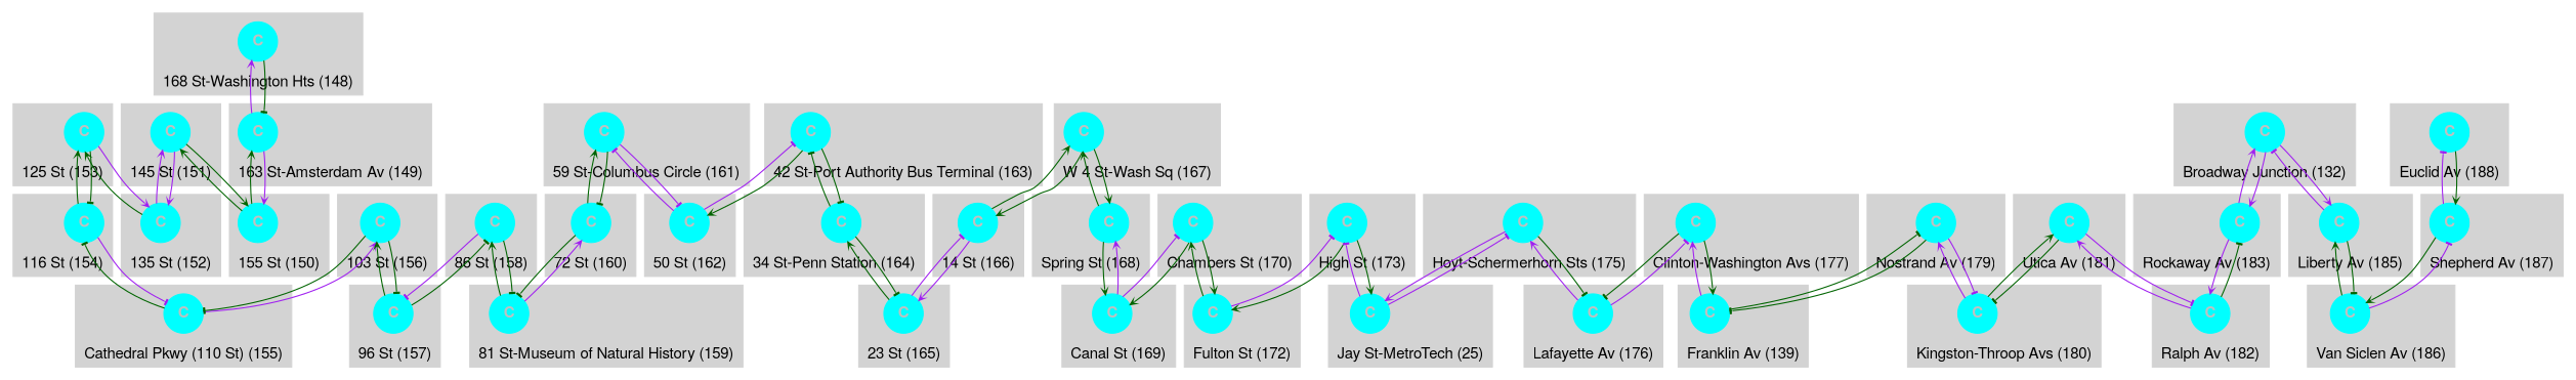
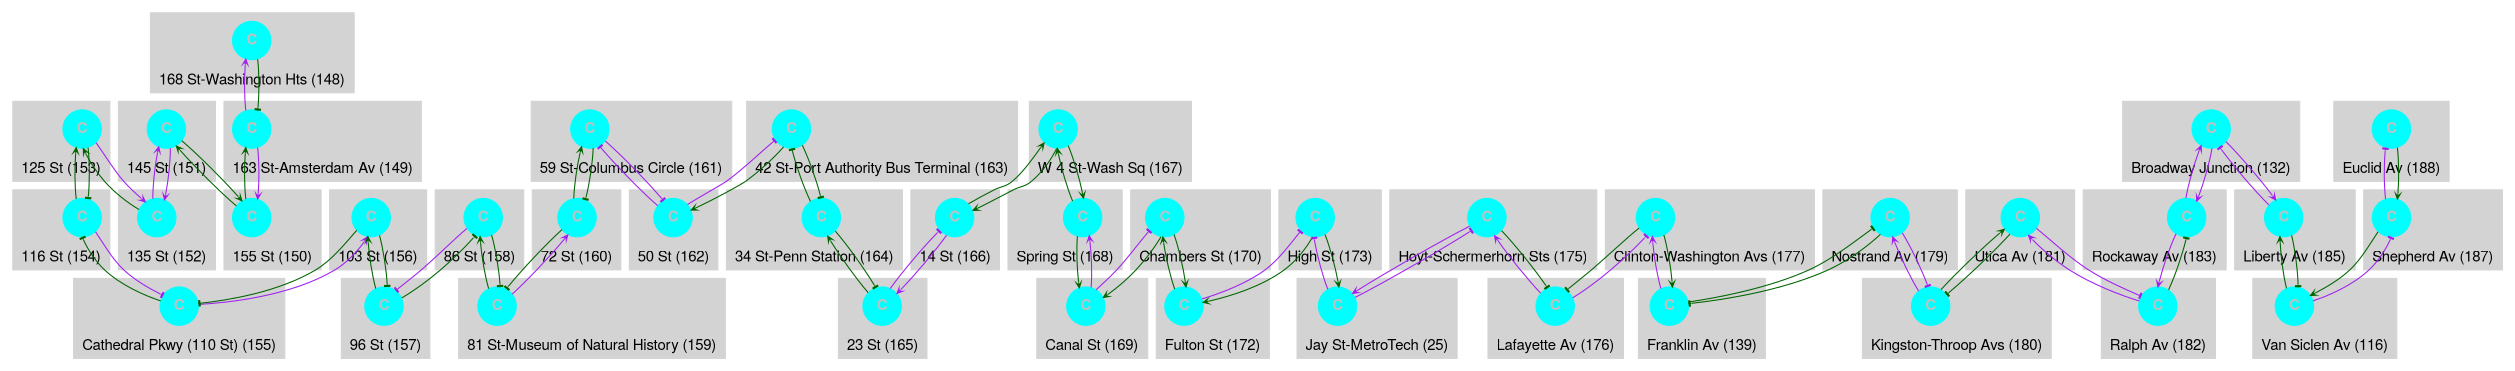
  digraph {
    fontname="Helvetica,Arial,sans-serif"
    node [color=cyan fillcolor=cyan fontcolor=gray fontname="Helvetica,Arial,sans-serif bold" labelloc=c penwidth=1 shape=circle style=filled]
    edge [arrowsize=0.5 color=darkgreen fontcolor=cyan fontname="Helvetica,Arial,sans-serif" fontsize=8 penwidth=1 arrowhead=vee]
    n1 [label=C]
    n2 [label=C]
    n3 [label=C]
    n4 [label=C]
    n5 [label=C]
    n6 [label=C]
    n7 [label=C]
    n8 [label=C]
    n9 [label=C]
    n10 [label=C]
    n11 [label=C]
    n12 [label=C]
    n13 [label=C]
    n14 [label=C]
    n15 [label=C]
    n16 [label=C]
    n17 [label=C]
    n18 [label=C]
    n19 [label=C]
    n20 [label=C]
    n21 [label=C]
    n22 [label=C]
    n23 [label=C]
    n24 [label=C]
    n25 [label=C]
    n26 [label=C]
    n27 [label=C]
    n28 [label=C]
    n29 [label=C]
    n30 [label=C]
    n31 [label=C]
    n32 [label=C]
    n33 [label=C]
    n34 [label=C]
    n35 [label=C]
    n36 [label=C]
    n37 [label=C]
    n38 [label=C]
    n39 [label=C]
    n40 [label=C]
    subgraph cluster_1 {
      color=lightgrey
      label="125 St (153)"
      labelloc=b
      style=filled
      n1
    }
    subgraph cluster_2 {
      color=lightgrey
      label="145 St (151)"
      labelloc=b
      style=filled
      n2
    }
    subgraph cluster_3 {
      color=lightgrey
      label="59 St-Columbus Circle (161)"
      labelloc=b
      style=filled
      n3
    }
    subgraph cluster_4 {
      color=lightgrey
      label="W 4 St-Wash Sq (167)"
      labelloc=b
      style=filled
      n4
    }
    subgraph cluster_5 {
      color=lightgrey
      label="Chambers St (170)"
      labelloc=b
      style=filled
      n5
    }
    subgraph cluster_6 {
      color=lightgrey
      label="High St (173)"
      labelloc=b
      style=filled
      n6
    }
    subgraph cluster_7 {
      color=lightgrey
      label="Nostrand Av (179)"
      labelloc=b
      style=filled
      n7
    }
    subgraph cluster_8 {
      color=lightgrey
      label="Utica Av (181)"
      labelloc=b
      style=filled
      n8
    }
    subgraph cluster_9 {
      color=lightgrey
      label="Euclid Av (188)"
      labelloc=b
      style=filled
      n9
    }
    subgraph cluster_10 {
      color=lightgrey
      label="168 St-Washington Hts (148)"
      labelloc=b
      style=filled
      n10
    }
    subgraph cluster_11 {
      color=lightgrey
      label="42 St-Port Authority Bus Terminal (163)"
      labelloc=b
      style=filled
      n11
    }
    subgraph cluster_12 {
      color=lightgrey
      label="34 St-Penn Station (164)"
      labelloc=b
      style=filled
      n12
    }
    subgraph cluster_13 {
      color=lightgrey
      label="14 St (166)"
      labelloc=b
      style=filled
      n13
    }
    subgraph cluster_14 {
      color=lightgrey
      label="Canal St (169)"
      labelloc=b
      style=filled
      n14
    }
    subgraph cluster_15 {
      color=lightgrey
      label="Jay St-MetroTech (25)"
      labelloc=b
      style=filled
      n15
    }
    subgraph cluster_16 {
      color=lightgrey
      label="Hoyt-Schermerhorn Sts (175)"
      labelloc=b
      style=filled
      n16
    }
    subgraph cluster_17 {
      color=lightgrey
      label="Fulton St (172)"
      labelloc=b
      style=filled
      n17
    }
    subgraph cluster_18 {
      color=lightgrey
      label="Broadway Junction (132)"
      labelloc=b
      style=filled
      n18
    }
    subgraph cluster_19 {
      color=lightgrey
      label="135 St (152)"
      labelloc=b
      style=filled
      n19
    }
    subgraph cluster_20 {
      color=lightgrey
      label="116 St (154)"
      labelloc=b
      style=filled
      n20
    }
    subgraph cluster_21 {
      color=lightgrey
      label="Cathedral Pkwy (110 St) (155)"
      labelloc=b
      style=filled
      n21
    }
    subgraph cluster_22 {
      color=lightgrey
      label="103 St (156)"
      labelloc=b
      style=filled
      n22
    }
    subgraph cluster_23 {
      color=lightgrey
      label="96 St (157)"
      labelloc=b
      style=filled
      n23
    }
    subgraph cluster_24 {
      color=lightgrey
      label="86 St (158)"
      labelloc=b
      style=filled
      n24
    }
    subgraph cluster_25 {
      color=lightgrey
      label="81 St-Museum of Natural History (159)"
      labelloc=b
      style=filled
      n25
    }
    subgraph cluster_26 {
      color=lightgrey
      label="72 St (160)"
      labelloc=b
      style=filled
      n26
    }
    subgraph cluster_27 {
      color=lightgrey
      label="163 St-Amsterdam Av (149)"
      labelloc=b
      style=filled
      n27
    }
    subgraph cluster_28 {
      color=lightgrey
      label="155 St (150)"
      labelloc=b
      style=filled
      n28
    }
    subgraph cluster_29 {
      color=lightgrey
      label="Lafayette Av (176)"
      labelloc=b
      style=filled
      n29
    }
    subgraph cluster_30 {
      color=lightgrey
      label="Clinton-Washington Avs (177)"
      labelloc=b
      style=filled
      n30
    }
    subgraph cluster_31 {
      color=lightgrey
      label="Kingston-Throop Avs (180)"
      labelloc=b
      style=filled
      n31
    }
    subgraph cluster_32 {
      color=lightgrey
      label="Ralph Av (182)"
      labelloc=b
      style=filled
      n32
    }
    subgraph cluster_33 {
      color=lightgrey
      label="Rockaway Av (183)"
      labelloc=b
      style=filled
      n33
    }
    subgraph cluster_34 {
      color=lightgrey
      label="Liberty Av (185)"
      labelloc=b
      style=filled
      n34
    }
    subgraph cluster_35 {
      color=lightgrey
-     label="Van Siclen Av (186)"
+     label="Van Siclen Av (116)"
      labelloc=b
      style=filled
      n35
    }
    subgraph cluster_36 {
      color=lightgrey
      label="Shepherd Av (187)"
      labelloc=b
      style=filled
      n36
    }
    subgraph cluster_37 {
      color=lightgrey
      label="50 St (162)"
      labelloc=b
      style=filled
      n37
    }
    subgraph cluster_38 {
      color=lightgrey
      label="23 St (165)"
      labelloc=b
      style=filled
      n38
    }
    subgraph cluster_39 {
      color=lightgrey
      label="Spring St (168)"
      labelloc=b
      style=filled
      n39
    }
    subgraph cluster_40 {
      color=lightgrey
      label="Franklin Av (139)"
      labelloc=b
      style=filled
      n40
    }
    n1 -> n19 [color=purple]
    n1 -> n20 [arrowhead=tee]
    n2 -> n19 [color=purple]
    n2 -> n28
    n3 -> n26 [arrowhead=tee]
    n3 -> n37 [color=purple arrowhead=tee]
    n4 -> n13
    n4 -> n39
    n5 -> n14
    n5 -> n17
    n6 -> n15
    n6 -> n17
    n7 -> n31 [color=purple arrowhead=tee]
    n7 -> n40 [arrowhead=tee]
    n8 -> n31 [arrowhead=tee]
    n8 -> n32 [color=purple arrowhead=tee]
    n9 -> n36
    n10 -> n27 [arrowhead=tee]
    n11 -> n12 [arrowhead=tee]
    n11 -> n37
    n12 -> n11 [arrowhead=tee]
    n12 -> n38 [arrowhead=tee]
    n13 -> n4
    n13 -> n38 [color=purple]
    n14 -> n5 [color=purple arrowhead=tee]
    n14 -> n39 [color=purple]
    n15 -> n6 [color=purple arrowhead=tee]
    n15 -> n16 [color=purple arrowhead=tee]
    n16 -> n15 [color=purple]
    n16 -> n29 [arrowhead=tee]
    n17 -> n5
    n17 -> n6 [color=purple arrowhead=tee]
    n18 -> n33 [color=purple]
    n18 -> n34 [color=purple]
    n19 -> n1
    n19 -> n2 [color=purple]
    n20 -> n1
    n20 -> n21 [color=purple arrowhead=tee]
    n21 -> n20 [arrowhead=tee]
    n21 -> n22 [color=purple]
    n22 -> n21 [arrowhead=tee]
    n22 -> n23 [arrowhead=tee]
    n23 -> n22
    n23 -> n24 [arrowhead=tee]
    n24 -> n23 [color=purple arrowhead=tee]
    n24 -> n25 [arrowhead=tee]
    n25 -> n24
    n25 -> n26 [color=purple]
    n26 -> n3
    n26 -> n25 [arrowhead=tee]
    n27 -> n10 [color=purple]
    n27 -> n28 [color=purple]
    n28 -> n2
    n28 -> n27
    n29 -> n16 [color=purple]
    n29 -> n30 [color=purple arrowhead=tee]
    n30 -> n29 [arrowhead=tee]
    n30 -> n40
    n31 -> n7 [color=purple]
    n31 -> n8
    n32 -> n8 [color=purple]
    n32 -> n33 [arrowhead=tee]
    n33 -> n18 [color=purple]
    n33 -> n32 [color=purple]
    n34 -> n18 [color=purple arrowhead=tee]
    n34 -> n35 [arrowhead=tee]
    n35 -> n34
    n35 -> n36 [color=purple arrowhead=tee]
    n36 -> n9 [color=purple arrowhead=tee]
    n36 -> n35
    n37 -> n3 [color=purple arrowhead=tee]
    n37 -> n11 [color=purple arrowhead=tee]
    n38 -> n12
    n38 -> n13 [color=purple arrowhead=tee]
    n39 -> n4
    n39 -> n14
    n40 -> n7 [arrowhead=tee]
    n40 -> n30 [color=purple]
  }
